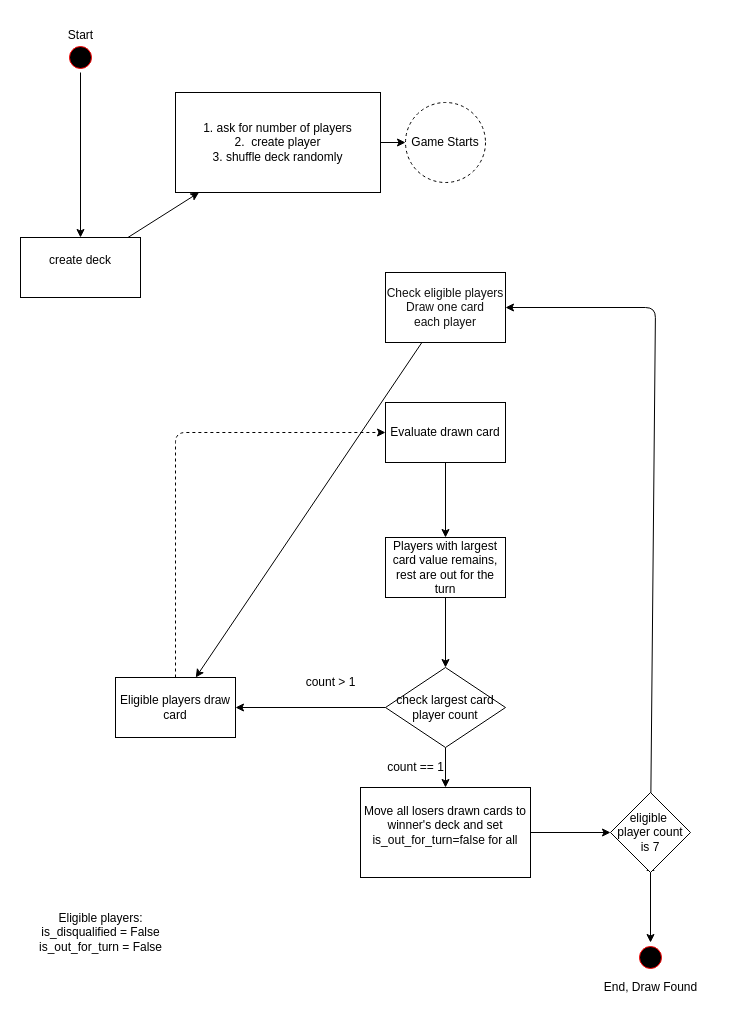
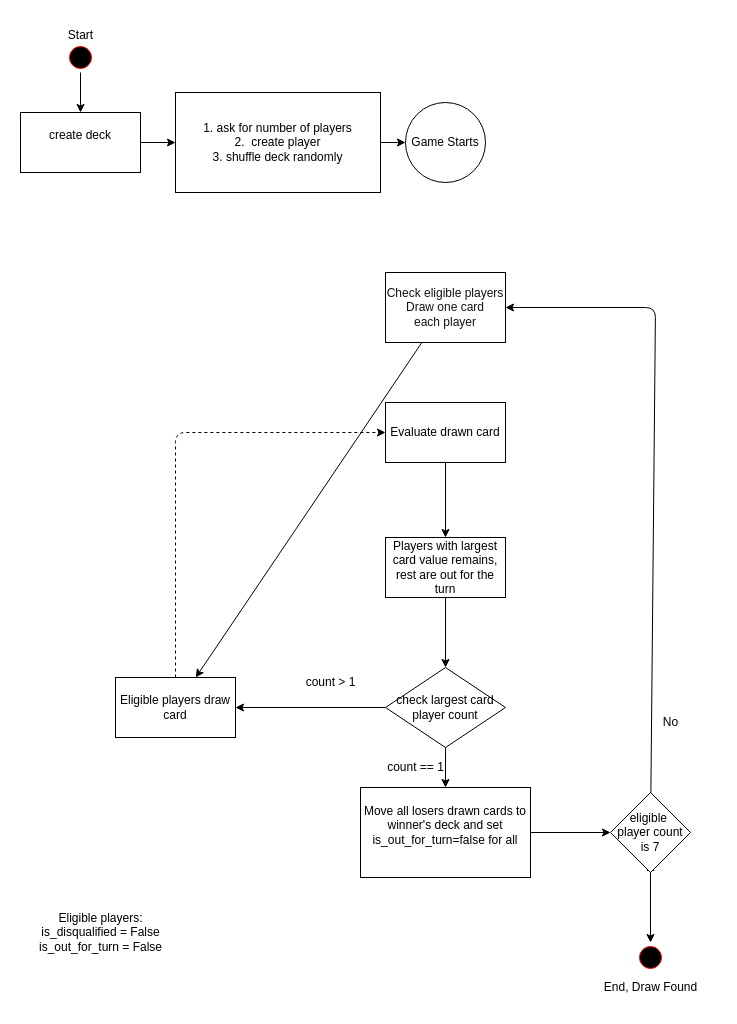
  <mxCell id="0" />
  <mxCell id="1" parent="0" />
  <mxCell id="2" style="edgeStyle=none;html=1;entryX=0.5;entryY=0;entryDx=0;entryDy=0;" parent="1" source="3" target="5" edge="1"><mxGeometry relative="1" as="geometry" /></mxCell>
  <mxCell id="3" value="" style="ellipse;html=1;shape=startState;fillColor=#000000;strokeColor=#ff0000;" parent="1" vertex="1"><mxGeometry x="65" y="42" width="30" height="30" as="geometry" /></mxCell>
  <mxCell id="4" value="" style="edgeStyle=none;html=1;" parent="1" source="5" target="7" edge="1"><mxGeometry relative="1" as="geometry" /></mxCell>
- <mxCell id="5" value="create deck&lt;div&gt;&lt;br&gt;&lt;/div&gt;" style="rounded=0;whiteSpace=wrap;html=1;" parent="1" vertex="1"><mxGeometry x="20" y="237" width="120" height="60" as="geometry" /></mxCell>
+ <mxCell id="5" value="create deck&lt;div&gt;&lt;br&gt;&lt;/div&gt;" style="rounded=0;whiteSpace=wrap;html=1;" parent="1" vertex="1"><mxGeometry x="20" y="112" width="120" height="60" as="geometry" /></mxCell>
  <mxCell id="6" value="" style="edgeStyle=none;html=1;" parent="1" source="7" target="8" edge="1"><mxGeometry relative="1" as="geometry" /></mxCell>
  <mxCell id="7" value="&lt;div&gt;1. ask for number of players&lt;/div&gt;&lt;div&gt;2.&amp;nbsp; create player&lt;/div&gt;&lt;div&gt;3. shuffle deck randomly&lt;/div&gt;" style="rounded=0;whiteSpace=wrap;html=1;" parent="1" vertex="1"><mxGeometry x="175" y="92" width="205" height="100" as="geometry" /></mxCell>
- <mxCell id="8" value="Game Starts" style="ellipse;whiteSpace=wrap;html=1;rounded=0;dashed=1;" parent="1" vertex="1"><mxGeometry x="405" y="102" width="80" height="80" as="geometry" /></mxCell>
+ <mxCell id="8" value="Game Starts" style="ellipse;whiteSpace=wrap;html=1;rounded=0;" parent="1" vertex="1"><mxGeometry x="405" y="102" width="80" height="80" as="geometry" /></mxCell>
  <mxCell id="9" value="" style="edgeStyle=none;html=1;" parent="1" source="10" target="12" edge="1"><mxGeometry relative="1" as="geometry" /></mxCell>
  <mxCell id="10" value="Evaluate drawn card" style="whiteSpace=wrap;html=1;rounded=0;" parent="1" vertex="1"><mxGeometry x="385" y="402" width="120" height="60" as="geometry" /></mxCell>
  <mxCell id="11" value="" style="edgeStyle=none;html=1;" parent="1" source="12" target="25" edge="1"><mxGeometry relative="1" as="geometry" /></mxCell>
  <mxCell id="12" value="Players with largest card value remains, rest are out for the turn" style="whiteSpace=wrap;html=1;rounded=0;" parent="1" vertex="1"><mxGeometry x="385" y="537" width="120" height="60" as="geometry" /></mxCell>
  <mxCell id="13" style="edgeStyle=none;html=1;" parent="1" source="14" target="32" edge="1"><mxGeometry relative="1" as="geometry" /></mxCell>
  <mxCell id="14" value="&lt;div&gt;&lt;font color=&quot;#121212&quot;&gt;&lt;span style=&quot;text-wrap-mode: nowrap;&quot;&gt;Check eligible players&lt;/span&gt;&lt;/font&gt;&lt;/div&gt;&lt;font color=&quot;#121212&quot;&gt;&lt;span style=&quot;text-wrap-mode: nowrap;&quot;&gt;Draw one card&lt;/span&gt;&lt;/font&gt;&lt;div&gt;&lt;font color=&quot;#121212&quot;&gt;&lt;span style=&quot;text-wrap-mode: nowrap;&quot;&gt;each player&lt;/span&gt;&lt;/font&gt;&lt;/div&gt;" style="whiteSpace=wrap;html=1;rounded=0;" parent="1" vertex="1"><mxGeometry x="385" y="272" width="120" height="70" as="geometry" /></mxCell>
  <mxCell id="15" value="" style="edgeStyle=none;html=1;" parent="1" source="17" edge="1"><mxGeometry relative="1" as="geometry"><mxPoint x="650" y="862" as="targetPoint" /></mxGeometry></mxCell>
  <mxCell id="16" style="edgeStyle=none;html=1;entryX=1;entryY=0.5;entryDx=0;entryDy=0;" parent="1" source="17" target="14" edge="1"><mxGeometry relative="1" as="geometry"><Array as="points"><mxPoint x="655" y="307" /></Array></mxGeometry></mxCell>
  <mxCell id="17" value="&lt;div&gt;eligible&amp;nbsp;&lt;/div&gt;&lt;div&gt;player count&lt;/div&gt;&lt;div&gt;is 7&lt;/div&gt;" style="rhombus;whiteSpace=wrap;html=1;rounded=0;" parent="1" vertex="1"><mxGeometry x="610" y="792" width="80" height="80" as="geometry" /></mxCell>
  <mxCell id="18" style="edgeStyle=none;html=1;entryX=0.5;entryY=0;entryDx=0;entryDy=0;exitX=0.5;exitY=1;exitDx=0;exitDy=0;" parent="1" source="17" target="20" edge="1"><mxGeometry relative="1" as="geometry"><mxPoint x="650" y="862" as="sourcePoint" /></mxGeometry></mxCell>
+ <mxCell id="19" value="No" style="text;html=1;align=center;verticalAlign=middle;resizable=0;points=[];autosize=1;strokeColor=none;fillColor=none;" parent="1" vertex="1"><mxGeometry x="650" y="707" width="40" height="30" as="geometry" /></mxCell>
  <mxCell id="20" value="" style="ellipse;html=1;shape=startState;fillColor=#000000;strokeColor=#ff0000;" parent="1" vertex="1"><mxGeometry x="635" y="942" width="30" height="30" as="geometry" /></mxCell>
  <mxCell id="21" value="Start" style="text;html=1;align=center;verticalAlign=middle;resizable=0;points=[];autosize=1;strokeColor=none;fillColor=none;" parent="1" vertex="1"><mxGeometry x="55" y="20" width="50" height="30" as="geometry" /></mxCell>
  <mxCell id="22" value="End, Draw Found" style="text;html=1;align=center;verticalAlign=middle;resizable=0;points=[];autosize=1;strokeColor=none;fillColor=none;" parent="1" vertex="1"><mxGeometry x="585" y="972" width="130" height="30" as="geometry" /></mxCell>
  <mxCell id="23" style="edgeStyle=none;html=1;entryX=0.5;entryY=0;entryDx=0;entryDy=0;" parent="1" source="25" target="28" edge="1"><mxGeometry relative="1" as="geometry" /></mxCell>
  <mxCell id="24" style="edgeStyle=none;html=1;" parent="1" source="25" edge="1"><mxGeometry relative="1" as="geometry"><mxPoint x="235" y="707" as="targetPoint" /></mxGeometry></mxCell>
  <mxCell id="25" value="check largest card player count" style="rhombus;whiteSpace=wrap;html=1;rounded=0;" parent="1" vertex="1"><mxGeometry x="385" y="667" width="120" height="80" as="geometry" /></mxCell>
  <mxCell id="26" value="&amp;nbsp; &amp;nbsp; &amp;nbsp; count == 1" style="text;html=1;align=center;verticalAlign=middle;resizable=0;points=[];autosize=1;strokeColor=none;fillColor=none;" parent="1" vertex="1"><mxGeometry x="355" y="752" width="100" height="30" as="geometry" /></mxCell>
  <mxCell id="27" style="edgeStyle=none;html=1;" parent="1" source="28" target="17" edge="1"><mxGeometry relative="1" as="geometry" /></mxCell>
  <mxCell id="28" value="Move all losers drawn cards to winner's deck and set is_out_for_turn=false for all&lt;div&gt;&lt;br&gt;&lt;/div&gt;" style="whiteSpace=wrap;html=1;" parent="1" vertex="1"><mxGeometry x="360" y="787" width="170" height="90" as="geometry" /></mxCell>
  <mxCell id="29" value="&amp;nbsp; &amp;nbsp; &amp;nbsp; &amp;nbsp; &amp;nbsp;count &amp;gt; 1" style="text;html=1;align=center;verticalAlign=middle;resizable=0;points=[];autosize=1;strokeColor=none;fillColor=none;" parent="1" vertex="1"><mxGeometry x="265" y="667" width="100" height="30" as="geometry" /></mxCell>
  <mxCell id="30" value="Eligible players:&lt;div&gt;is_disqualified = False&lt;/div&gt;&lt;div&gt;is_out_for_turn = False&lt;/div&gt;" style="text;html=1;align=center;verticalAlign=middle;resizable=0;points=[];autosize=1;strokeColor=none;fillColor=none;" parent="1" vertex="1"><mxGeometry x="25" y="902" width="150" height="60" as="geometry" /></mxCell>
  <mxCell id="31" style="edgeStyle=none;html=1;entryX=0;entryY=0.5;entryDx=0;entryDy=0;dashed=1;" parent="1" source="32" target="10" edge="1"><mxGeometry relative="1" as="geometry"><Array as="points"><mxPoint x="175" y="432" /></Array></mxGeometry></mxCell>
  <mxCell id="32" value="Eligible players draw card" style="whiteSpace=wrap;html=1;" parent="1" vertex="1"><mxGeometry x="115" y="677" width="120" height="60" as="geometry" /></mxCell>
